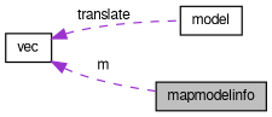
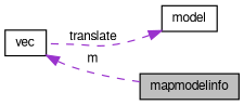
  digraph {
    rankdir=LR
    node [color=black fillcolor=white fontname=FreeSans fontsize=10 shape=record style=filled]
    edge [color=darkorchid3 dir=back fontname=FreeSans fontsize=10 labelfontname=FreeSans labelfontsize=10 style=dashed]
    n1 [fillcolor=grey75 fontcolor=black height=0.2 label=mapmodelinfo width=0.4]
    n2 [height=0.2 label=model width=0.4]
    n3 [height=0.2 label=vec width=0.4]
    n3 -> n1 [label=m]
-   n3 -> n2 [label=translate]
+   n2 -> n3 [label=translate]
  }
